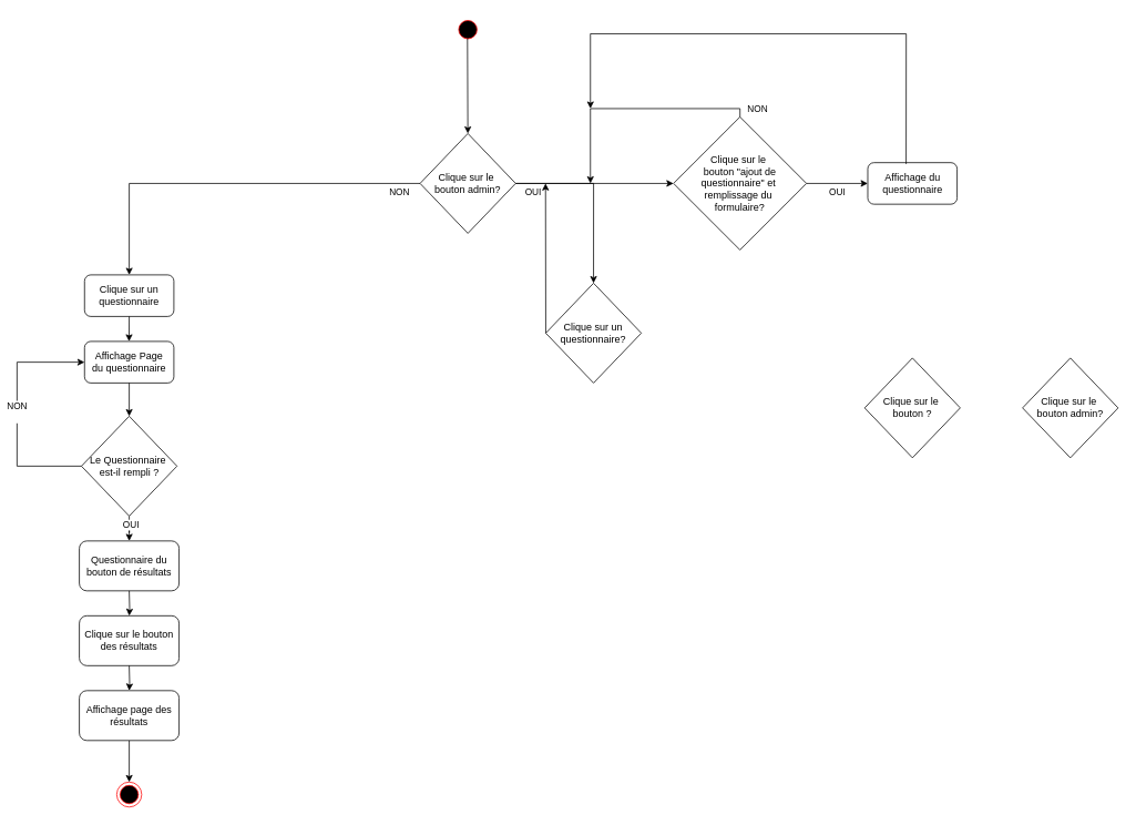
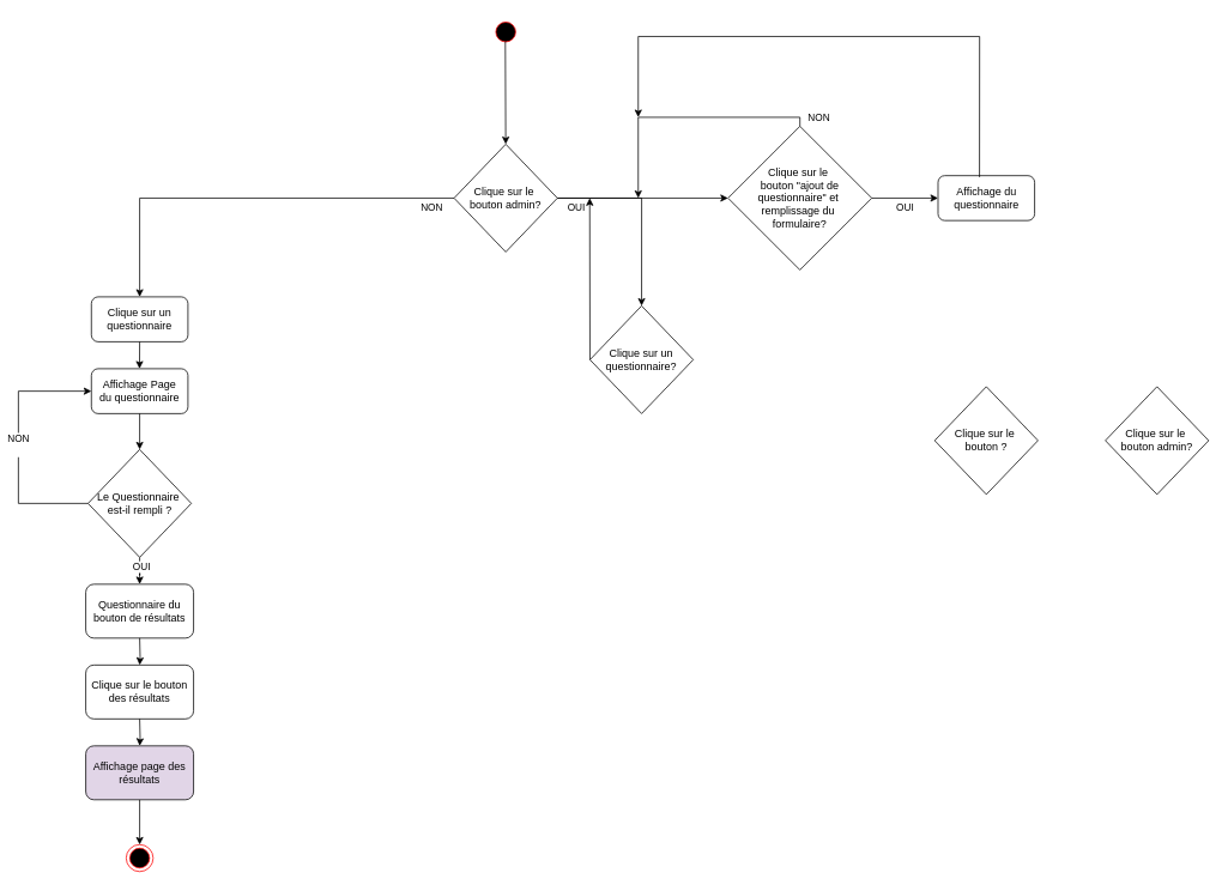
  <mxCell id="0" />
  <mxCell id="1" parent="0" />
  <mxCell id="2" value="" style="ellipse;html=1;shape=endState;fillColor=#000000;strokeColor=#ff0000;" vertex="1" parent="1"><mxGeometry x="140" y="940" width="30" height="30" as="geometry" /></mxCell>
  <mxCell id="3" value="Affichage Page&lt;br&gt;du questionnaire" style="rounded=1;whiteSpace=wrap;html=1;" vertex="1" parent="1"><mxGeometry x="101.25" y="410" width="107.5" height="50" as="geometry" /></mxCell>
  <mxCell id="4" value="" style="endArrow=classic;html=1;rounded=0;exitX=0.5;exitY=1;exitDx=0;exitDy=0;" edge="1" parent="1" source="3" target="7"><mxGeometry width="50" height="50" relative="1" as="geometry"><mxPoint x="130" y="520" as="sourcePoint" /><mxPoint x="155" y="500" as="targetPoint" /></mxGeometry></mxCell>
  <mxCell id="5" value="" style="edgeStyle=orthogonalEdgeStyle;rounded=0;orthogonalLoop=1;jettySize=auto;html=1;" edge="1" parent="1" source="7" target="10"><mxGeometry relative="1" as="geometry" /></mxCell>
  <mxCell id="6" value="OUI" style="edgeLabel;html=1;align=center;verticalAlign=middle;resizable=0;points=[];" vertex="1" connectable="0" parent="5"><mxGeometry x="0.207" y="1" relative="1" as="geometry"><mxPoint as="offset" /></mxGeometry></mxCell>
  <mxCell id="7" value="Le Questionnaire&amp;nbsp;&lt;div&gt;est-il rempli ?&lt;/div&gt;" style="rhombus;whiteSpace=wrap;html=1;" vertex="1" parent="1"><mxGeometry x="97.5" y="500" width="115" height="120" as="geometry" /></mxCell>
  <mxCell id="8" value="" style="endArrow=classic;html=1;rounded=0;exitX=0;exitY=0.5;exitDx=0;exitDy=0;entryX=0;entryY=0.5;entryDx=0;entryDy=0;" edge="1" parent="1" source="7" target="3"><mxGeometry width="50" height="50" relative="1" as="geometry"><mxPoint x="130" y="600" as="sourcePoint" /><mxPoint x="180" y="550" as="targetPoint" /><Array as="points"><mxPoint x="20" y="560" /><mxPoint x="20" y="435" /></Array></mxGeometry></mxCell>
  <mxCell id="9" value="NON&lt;div&gt;&lt;br&gt;&lt;/div&gt;" style="edgeLabel;html=1;align=center;verticalAlign=middle;resizable=0;points=[];" vertex="1" connectable="0" parent="8"><mxGeometry x="0.01" y="1" relative="1" as="geometry"><mxPoint as="offset" /></mxGeometry></mxCell>
  <mxCell id="10" value="Questionnaire du bouton de résultats" style="rounded=1;whiteSpace=wrap;html=1;" vertex="1" parent="1"><mxGeometry x="95" y="650" width="120" height="60" as="geometry" /></mxCell>
  <mxCell id="11" value="" style="edgeStyle=orthogonalEdgeStyle;rounded=0;orthogonalLoop=1;jettySize=auto;html=1;" edge="1" parent="1" target="12"><mxGeometry relative="1" as="geometry"><mxPoint x="155" y="710" as="sourcePoint" /></mxGeometry></mxCell>
  <mxCell id="12" value="Clique sur le bouton des résultats" style="rounded=1;whiteSpace=wrap;html=1;" vertex="1" parent="1"><mxGeometry x="95" y="740" width="120" height="60" as="geometry" /></mxCell>
  <mxCell id="13" value="" style="edgeStyle=orthogonalEdgeStyle;rounded=0;orthogonalLoop=1;jettySize=auto;html=1;" edge="1" parent="1" target="15"><mxGeometry relative="1" as="geometry"><mxPoint x="155" y="800" as="sourcePoint" /></mxGeometry></mxCell>
  <mxCell id="14" value="" style="edgeStyle=orthogonalEdgeStyle;rounded=0;orthogonalLoop=1;jettySize=auto;html=1;" edge="1" parent="1" source="15" target="2"><mxGeometry relative="1" as="geometry" /></mxCell>
- <mxCell id="15" value="Affichage page des résultats" style="rounded=1;whiteSpace=wrap;html=1;" vertex="1" parent="1"><mxGeometry x="95" y="830" width="120" height="60" as="geometry" /></mxCell>
+ <mxCell id="15" value="Affichage page des résultats" style="rounded=1;whiteSpace=wrap;html=1;fillColor=#e1d5e7;" vertex="1" parent="1"><mxGeometry x="95" y="830" width="120" height="60" as="geometry" /></mxCell>
  <mxCell id="16" value="" style="ellipse;html=1;shape=startState;fillColor=#000000;strokeColor=#ff0000;" vertex="1" parent="1"><mxGeometry x="547.5" y="20" width="30" height="30" as="geometry" /></mxCell>
  <mxCell id="17" value="" style="endArrow=classic;html=1;rounded=0;exitX=0.485;exitY=0.859;exitDx=0;exitDy=0;entryX=0.5;entryY=0;entryDx=0;entryDy=0;exitPerimeter=0;" edge="1" parent="1" source="16" target="24"><mxGeometry width="50" height="50" relative="1" as="geometry"><mxPoint x="537.5" y="160" as="sourcePoint" /><mxPoint x="562.5" y="80" as="targetPoint" /></mxGeometry></mxCell>
  <mxCell id="18" value="Clique sur un questionnaire" style="rounded=1;whiteSpace=wrap;html=1;" vertex="1" parent="1"><mxGeometry x="101.25" y="330" width="107.5" height="50" as="geometry" /></mxCell>
  <mxCell id="19" value="" style="endArrow=classic;html=1;rounded=0;entryX=0.5;entryY=0;entryDx=0;entryDy=0;exitX=0.5;exitY=1;exitDx=0;exitDy=0;" edge="1" parent="1" source="18"><mxGeometry width="50" height="50" relative="1" as="geometry"><mxPoint x="154.83" y="380" as="sourcePoint" /><mxPoint x="154.83" y="410" as="targetPoint" /></mxGeometry></mxCell>
  <mxCell id="20" value="" style="edgeStyle=orthogonalEdgeStyle;rounded=0;orthogonalLoop=1;jettySize=auto;html=1;entryX=0.5;entryY=0;entryDx=0;entryDy=0;" edge="1" parent="1" source="24" target="18"><mxGeometry relative="1" as="geometry"><mxPoint x="410" y="220" as="targetPoint" /></mxGeometry></mxCell>
  <mxCell id="21" value="NON" style="edgeLabel;html=1;align=center;verticalAlign=middle;resizable=0;points=[];" vertex="1" connectable="0" parent="20"><mxGeometry x="-0.602" relative="1" as="geometry"><mxPoint x="66" y="10" as="offset" /></mxGeometry></mxCell>
  <mxCell id="22" value="" style="edgeStyle=orthogonalEdgeStyle;rounded=0;orthogonalLoop=1;jettySize=auto;html=1;entryX=0.5;entryY=0;entryDx=0;entryDy=0;exitX=1;exitY=0.5;exitDx=0;exitDy=0;" edge="1" parent="1" source="24" target="26"><mxGeometry relative="1" as="geometry"><mxPoint x="713.75" y="340" as="targetPoint" /></mxGeometry></mxCell>
  <mxCell id="23" value="OUI" style="edgeLabel;html=1;align=center;verticalAlign=middle;resizable=0;points=[];" vertex="1" connectable="0" parent="22"><mxGeometry x="-0.545" y="-3" relative="1" as="geometry"><mxPoint x="-29" y="7" as="offset" /></mxGeometry></mxCell>
  <mxCell id="24" value="Clique sur le&amp;nbsp;&lt;div&gt;bouton admin?&lt;/div&gt;" style="rhombus;whiteSpace=wrap;html=1;" vertex="1" parent="1"><mxGeometry x="505" y="160" width="115" height="120" as="geometry" /></mxCell>
  <mxCell id="25" value="Clique sur le&amp;nbsp;&lt;div&gt;bouton &quot;ajout de questionnaire&quot; et&amp;nbsp;&lt;/div&gt;&lt;div&gt;remplissage du&amp;nbsp;&lt;/div&gt;&lt;div&gt;formulaire?&lt;/div&gt;" style="rhombus;whiteSpace=wrap;html=1;" vertex="1" parent="1"><mxGeometry x="810" y="140" width="160" height="160" as="geometry" /></mxCell>
  <mxCell id="26" value="Clique sur un questionnaire&lt;span style=&quot;background-color: transparent; color: light-dark(rgb(0, 0, 0), rgb(255, 255, 255));&quot;&gt;?&lt;/span&gt;" style="rhombus;whiteSpace=wrap;html=1;" vertex="1" parent="1"><mxGeometry x="656.25" y="340" width="115" height="120" as="geometry" /></mxCell>
  <mxCell id="27" value="Clique sur le&amp;nbsp;&lt;div&gt;bouton ?&lt;/div&gt;" style="rhombus;whiteSpace=wrap;html=1;" vertex="1" parent="1"><mxGeometry x="1040" y="430" width="115" height="120" as="geometry" /></mxCell>
  <mxCell id="28" value="Clique sur le&amp;nbsp;&lt;div&gt;bouton admin?&lt;/div&gt;" style="rhombus;whiteSpace=wrap;html=1;" vertex="1" parent="1"><mxGeometry x="1230" y="430" width="115" height="120" as="geometry" /></mxCell>
  <mxCell id="29" value="" style="endArrow=classic;html=1;rounded=0;exitX=1;exitY=0.5;exitDx=0;exitDy=0;entryX=0;entryY=0.5;entryDx=0;entryDy=0;" edge="1" parent="1" source="24" target="25"><mxGeometry width="50" height="50" relative="1" as="geometry"><mxPoint x="700" y="100" as="sourcePoint" /><mxPoint x="701" y="214" as="targetPoint" /></mxGeometry></mxCell>
  <mxCell id="30" value="" style="endArrow=classic;html=1;rounded=0;exitX=0.5;exitY=0;exitDx=0;exitDy=0;" edge="1" parent="1" source="25"><mxGeometry width="50" height="50" relative="1" as="geometry"><mxPoint x="867.5" y="130" as="sourcePoint" /><mxPoint x="710" y="220" as="targetPoint" /><Array as="points"><mxPoint x="890" y="130" /><mxPoint x="710" y="130" /></Array></mxGeometry></mxCell>
  <mxCell id="31" value="NON" style="edgeLabel;html=1;align=center;verticalAlign=middle;resizable=0;points=[];" vertex="1" connectable="0" parent="30"><mxGeometry x="-0.88" y="-1" relative="1" as="geometry"><mxPoint x="27" y="1" as="offset" /></mxGeometry></mxCell>
  <mxCell id="32" value="Affichage du questionnaire" style="rounded=1;whiteSpace=wrap;html=1;" vertex="1" parent="1"><mxGeometry x="1043.75" y="195" width="107.5" height="50" as="geometry" /></mxCell>
  <mxCell id="33" value="" style="endArrow=classic;html=1;rounded=0;entryX=0;entryY=0.5;entryDx=0;entryDy=0;" edge="1" parent="1" target="32"><mxGeometry width="50" height="50" relative="1" as="geometry"><mxPoint x="970" y="220" as="sourcePoint" /><mxPoint x="924.43" y="290" as="targetPoint" /></mxGeometry></mxCell>
  <mxCell id="34" value="OUI" style="edgeLabel;html=1;align=center;verticalAlign=middle;resizable=0;points=[];" vertex="1" connectable="0" parent="33"><mxGeometry x="0.061" y="-1" relative="1" as="geometry"><mxPoint x="-3" y="9" as="offset" /></mxGeometry></mxCell>
  <mxCell id="35" value="" style="endArrow=classic;html=1;rounded=0;exitX=0.429;exitY=0.032;exitDx=0;exitDy=0;exitPerimeter=0;" edge="1" parent="1" source="32"><mxGeometry width="50" height="50" relative="1" as="geometry"><mxPoint x="890" y="50" as="sourcePoint" /><mxPoint x="710" y="130" as="targetPoint" /><Array as="points"><mxPoint x="1090" y="40" /><mxPoint x="710" y="40" /></Array></mxGeometry></mxCell>
  <mxCell id="36" value="" style="endArrow=classic;html=1;rounded=0;exitX=0;exitY=0.5;exitDx=0;exitDy=0;" edge="1" parent="1" source="26"><mxGeometry width="50" height="50" relative="1" as="geometry"><mxPoint x="800" y="410" as="sourcePoint" /><mxPoint x="656" y="220" as="targetPoint" /></mxGeometry></mxCell>
